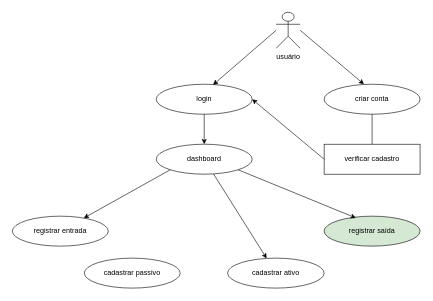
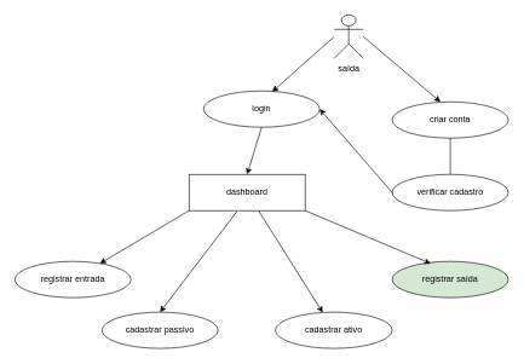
  <mxCell id="0" />
  <mxCell id="1" parent="0" />
- <mxCell id="2" value="usuário&lt;div&gt;&lt;br&gt;&lt;/div&gt;" style="shape=umlActor;verticalLabelPosition=bottom;verticalAlign=top;html=1;outlineConnect=0;" vertex="1" parent="1"><mxGeometry x="460" y="20" width="40" height="60" as="geometry" /></mxCell>
- <mxCell id="3" value="login" style="ellipse;whiteSpace=wrap;html=1;" vertex="1" parent="1"><mxGeometry x="260" y="140" width="160" height="50" as="geometry" /></mxCell>
+ <mxCell id="2" value="saída&lt;div&gt;&lt;br&gt;&lt;/div&gt;" style="shape=umlActor;verticalLabelPosition=bottom;verticalAlign=top;html=1;outlineConnect=0;" vertex="1" parent="1"><mxGeometry x="460" y="20" width="40" height="60" as="geometry" /></mxCell>
+ <mxCell id="3" value="login" style="ellipse;whiteSpace=wrap;html=1;" vertex="1" parent="1"><mxGeometry x="280" y="125" width="160" height="50" as="geometry" /></mxCell>
  <mxCell id="4" value="criar conta" style="ellipse;whiteSpace=wrap;html=1;" vertex="1" parent="1"><mxGeometry x="540" y="140" width="160" height="50" as="geometry" /></mxCell>
  <mxCell id="5" style="rounded=0;orthogonalLoop=1;jettySize=auto;html=1;" edge="1" parent="1" source="7" target="18"><mxGeometry relative="1" as="geometry" /></mxCell>
- <mxCell id="7" value="dashboard" style="ellipse;whiteSpace=wrap;html=1;" vertex="1" parent="1"><mxGeometry x="260" y="240" width="160" height="50" as="geometry" /></mxCell>
- <mxCell id="8" value="verificar cadastro" style="whiteSpace=wrap;html=1;rounded=0;" vertex="1" parent="1"><mxGeometry x="540" y="240" width="160" height="50" as="geometry" /></mxCell>
+ <mxCell id="6" style="rounded=0;orthogonalLoop=1;jettySize=auto;html=1;exitX=0.413;exitY=1.02;exitDx=0;exitDy=0;entryX=0.5;entryY=0;entryDx=0;entryDy=0;exitPerimeter=0;" edge="1" parent="1" source="7" target="19"><mxGeometry relative="1" as="geometry" /></mxCell>
+ <mxCell id="7" value="dashboard" style="whiteSpace=wrap;html=1;rounded=0;" vertex="1" parent="1"><mxGeometry x="260" y="240" width="160" height="50" as="geometry" /></mxCell>
+ <mxCell id="8" value="verificar cadastro" style="ellipse;whiteSpace=wrap;html=1;" vertex="1" parent="1"><mxGeometry x="540" y="240" width="160" height="50" as="geometry" /></mxCell>
  <mxCell id="9" value="registrar saída" style="ellipse;whiteSpace=wrap;html=1;fillColor=#d5e8d4;" vertex="1" parent="1"><mxGeometry x="540" y="360" width="160" height="50" as="geometry" /></mxCell>
  <mxCell id="10" value="registrar entrada" style="ellipse;whiteSpace=wrap;html=1;" vertex="1" parent="1"><mxGeometry x="20" y="360" width="160" height="50" as="geometry" /></mxCell>
  <mxCell id="11" value="" style="endArrow=classic;html=1;rounded=0;entryX=0.331;entryY=0.06;entryDx=0;entryDy=0;entryPerimeter=0;exitX=1;exitY=1;exitDx=0;exitDy=0;" edge="1" parent="1" source="7" target="9"><mxGeometry width="50" height="50" relative="1" as="geometry"><mxPoint x="401" y="283" as="sourcePoint" /><mxPoint x="490" y="300" as="targetPoint" /></mxGeometry></mxCell>
  <mxCell id="12" value="" style="endArrow=classic;html=1;rounded=0;exitX=0;exitY=1;exitDx=0;exitDy=0;" edge="1" parent="1" source="7" target="10"><mxGeometry width="50" height="50" relative="1" as="geometry"><mxPoint x="300" y="280" as="sourcePoint" /><mxPoint x="362" y="340" as="targetPoint" /></mxGeometry></mxCell>
  <mxCell id="13" value="" style="endArrow=classic;html=1;rounded=0;entryX=0.415;entryY=0;entryDx=0;entryDy=0;entryPerimeter=0;" edge="1" parent="1" target="4"><mxGeometry width="50" height="50" relative="1" as="geometry"><mxPoint x="500" y="50" as="sourcePoint" /><mxPoint x="580" y="120" as="targetPoint" /></mxGeometry></mxCell>
  <mxCell id="14" value="" style="endArrow=none;html=1;rounded=0;entryX=0.5;entryY=0;entryDx=0;entryDy=0;exitX=0.5;exitY=1;exitDx=0;exitDy=0;" edge="1" parent="1" source="4" target="8"><mxGeometry width="50" height="50" relative="1" as="geometry"><mxPoint x="620" y="190" as="sourcePoint" /><mxPoint x="560" y="246" as="targetPoint" /></mxGeometry></mxCell>
  <mxCell id="15" value="" style="endArrow=classic;html=1;rounded=0;entryX=0.592;entryY=0.02;entryDx=0;entryDy=0;entryPerimeter=0;" edge="1" parent="1" target="3"><mxGeometry width="50" height="50" relative="1" as="geometry"><mxPoint x="460" y="50" as="sourcePoint" /><mxPoint x="590" y="130" as="targetPoint" /></mxGeometry></mxCell>
  <mxCell id="16" value="" style="endArrow=classic;html=1;rounded=0;entryX=0.5;entryY=0;entryDx=0;entryDy=0;exitX=0.5;exitY=1;exitDx=0;exitDy=0;" edge="1" parent="1" source="3" target="7"><mxGeometry width="50" height="50" relative="1" as="geometry"><mxPoint x="354.76" y="190" as="sourcePoint" /><mxPoint x="354.76" y="240" as="targetPoint" /></mxGeometry></mxCell>
  <mxCell id="17" value="" style="endArrow=classic;html=1;rounded=0;entryX=1;entryY=0.5;entryDx=0;entryDy=0;exitX=0;exitY=0.5;exitDx=0;exitDy=0;" edge="1" parent="1" source="8" target="3"><mxGeometry width="50" height="50" relative="1" as="geometry"><mxPoint x="470" y="190" as="sourcePoint" /><mxPoint x="470" y="240" as="targetPoint" /></mxGeometry></mxCell>
  <mxCell id="18" value="cadastrar ativo" style="ellipse;whiteSpace=wrap;html=1;" vertex="1" parent="1"><mxGeometry x="379" y="430" width="161" height="50" as="geometry" /></mxCell>
  <mxCell id="19" value="cadastrar passivo" style="ellipse;whiteSpace=wrap;html=1;" vertex="1" parent="1"><mxGeometry x="140" y="430" width="160" height="50" as="geometry" /></mxCell>
